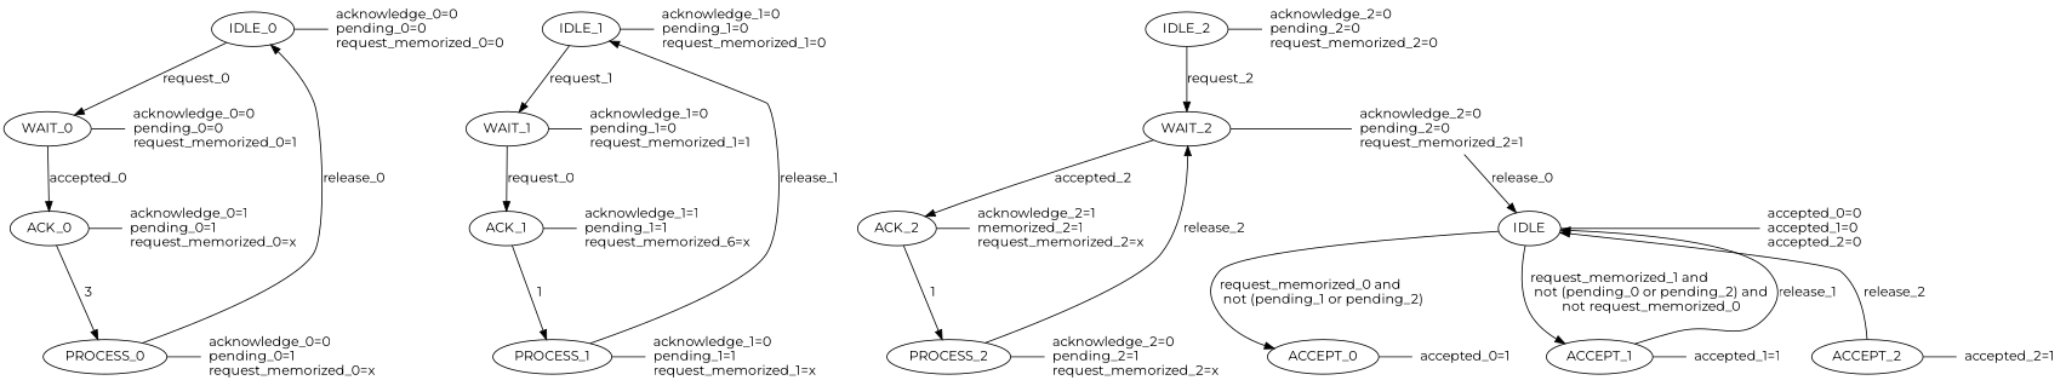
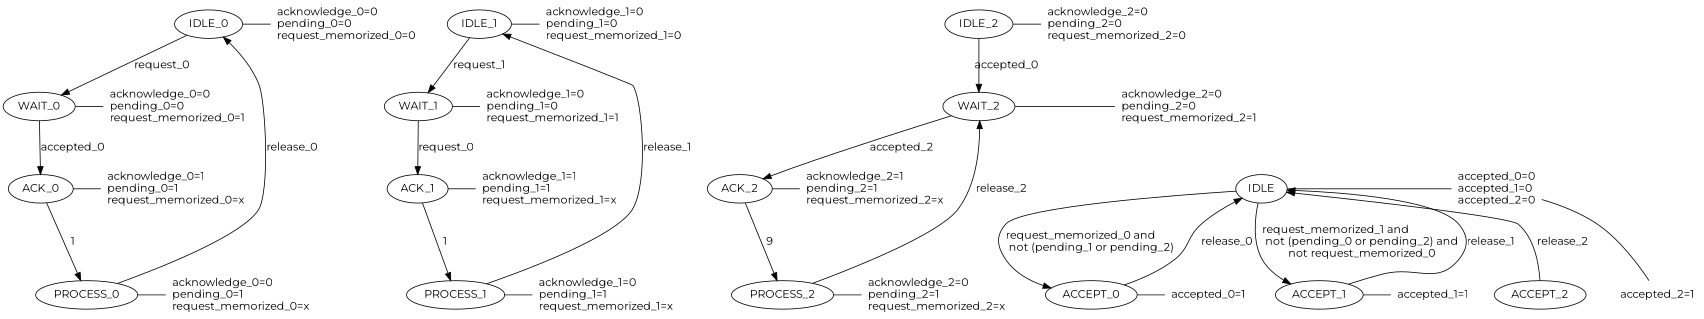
  digraph {
    fontname=Montserrat
    node [fontname=Montserrat shape=ellipse]
    edge [fontname=Montserrat]
    IDLE_0
    n2 [label="acknowledge_0=0\lpending_0=0\lrequest_memorized_0=0\l" shape=none]
    WAIT_0
    n4 [label="acknowledge_0=0\lpending_0=0\lrequest_memorized_0=1\l" shape=none]
    ACK_0
    n6 [label="acknowledge_0=1\lpending_0=1\lrequest_memorized_0=x\l" shape=none]
    PROCESS_0
    n8 [label="acknowledge_0=0\lpending_0=1\lrequest_memorized_0=x\l" shape=none]
    IDLE_1
    n10 [label="acknowledge_1=0\lpending_1=0\lrequest_memorized_1=0\l" shape=none]
    WAIT_1
    n12 [label="acknowledge_1=0\lpending_1=0\lrequest_memorized_1=1\l" shape=none]
    ACK_1
-   n14 [label="acknowledge_1=1\lpending_1=1\lrequest_memorized_6=x\l" shape=none]
+   n14 [label="acknowledge_1=1\lpending_1=1\lrequest_memorized_1=x\l" shape=none]
    PROCESS_1
    n16 [label="acknowledge_1=0\lpending_1=1\lrequest_memorized_1=x\l" shape=none]
    IDLE_2
    n18 [label="acknowledge_2=0\lpending_2=0\lrequest_memorized_2=0\l" shape=none]
    WAIT_2
    n20 [label="acknowledge_2=0\lpending_2=0\lrequest_memorized_2=1\l" shape=none]
    ACK_2
-   n22 [label="acknowledge_2=1\lmemorized_2=1\lrequest_memorized_2=x\l" shape=none]
+   n22 [label="acknowledge_2=1\lpending_2=1\lrequest_memorized_2=x\l" shape=none]
    PROCESS_2
    n24 [label="acknowledge_2=0\lpending_2=1\lrequest_memorized_2=x\l" shape=none]
    IDLE
    n26 [label="accepted_0=0\laccepted_1=0\laccepted_2=0" shape=none]
    ACCEPT_0
    n28 [label="accepted_0=1" shape=none]
    ACCEPT_1
    n30 [label="accepted_1=1" shape=none]
    ACCEPT_2
    n32 [label="accepted_2=1" shape=none]
    subgraph sub_1 {
      rank=same
      IDLE_0
      n2
    }
    subgraph sub_2 {
      rank=same
      WAIT_0
      n4
    }
    subgraph sub_3 {
      rank=same
      ACK_0
      n6
    }
    subgraph sub_4 {
      rank=same
      PROCESS_0
      n8
    }
    subgraph sub_5 {
      rank=same
      IDLE_1
      n10
    }
    subgraph sub_6 {
      rank=same
      WAIT_1
      n12
    }
    subgraph sub_7 {
      rank=same
      ACK_1
      n14
    }
    subgraph sub_8 {
      rank=same
      PROCESS_1
      n16
    }
    subgraph sub_9 {
      rank=same
      IDLE_2
      n18
    }
    subgraph sub_10 {
      rank=same
      WAIT_2
      n20
    }
    subgraph sub_11 {
      rank=same
      ACK_2
      n22
    }
    subgraph sub_12 {
      rank=same
      PROCESS_2
      n24
    }
    subgraph sub_13 {
      rank=same
      IDLE
      n26
    }
    subgraph sub_14 {
      rank=same
      ACCEPT_0
      n28
    }
    subgraph sub_15 {
      rank=same
      ACCEPT_1
      n30
    }
    subgraph sub_16 {
      rank=same
      ACCEPT_2
      n32
    }
    subgraph sub_17 {
      IDLE_0
      n2
      WAIT_0
      n4
      ACK_0
      n6
      PROCESS_0
      n8
    }
    subgraph sub_18 {
      IDLE_1
      n10
      WAIT_1
      n12
      ACK_1
      n14
      PROCESS_1
      n16
    }
    subgraph sub_19 {
      IDLE_2
      n18
      WAIT_2
      n20
      ACK_2
      n22
      PROCESS_2
      n24
    }
    subgraph sub_20 {
      IDLE
      n26
      ACCEPT_0
      n28
      ACCEPT_1
      n30
      ACCEPT_2
      n32
    }
    IDLE_0 -> n2 [arrowhead=none]
    IDLE_0 -> WAIT_0 [label=request_0]
    WAIT_0 -> n4 [arrowhead=none]
    WAIT_0 -> ACK_0 [label=accepted_0]
    ACK_0 -> n6 [arrowhead=none]
-   ACK_0 -> PROCESS_0 [label=3]
+   ACK_0 -> PROCESS_0 [label=1]
    PROCESS_0 -> IDLE_0 [label=release_0]
    PROCESS_0 -> n8 [arrowhead=none]
    IDLE_1 -> n10 [arrowhead=none]
    IDLE_1 -> WAIT_1 [label=request_1]
    WAIT_1 -> n12 [arrowhead=none]
    WAIT_1 -> ACK_1 [label=request_0]
    ACK_1 -> n14 [arrowhead=none]
    ACK_1 -> PROCESS_1 [label=1]
    PROCESS_1 -> IDLE_1 [label=release_1]
    PROCESS_1 -> n16 [arrowhead=none]
    IDLE_2 -> n18 [arrowhead=none]
-   IDLE_2 -> WAIT_2 [label=request_2]
+   IDLE_2 -> WAIT_2 [label=accepted_0]
    WAIT_2 -> n20 [arrowhead=none]
    WAIT_2 -> ACK_2 [label=accepted_2]
    ACK_2 -> n22 [arrowhead=none]
-   ACK_2 -> PROCESS_2 [label=1]
+   ACK_2 -> PROCESS_2 [label=9]
    PROCESS_2 -> WAIT_2 [label=release_2]
    PROCESS_2 -> n24 [arrowhead=none]
    IDLE -> n26 [arrowhead=none]
    IDLE -> ACCEPT_0 [label="request_memorized_0 and\l not (pending_1 or pending_2)"]
    IDLE -> ACCEPT_1 [label="request_memorized_1 and\l not (pending_0 or pending_2) and\l not request_memorized_0"]
-   n20 -> IDLE [label=release_0]
+   ACCEPT_0 -> IDLE [label=release_0]
    ACCEPT_0 -> n28 [arrowhead=none]
    ACCEPT_1 -> IDLE [label=release_1]
    ACCEPT_1 -> n30 [arrowhead=none]
    ACCEPT_2 -> IDLE [label=release_2]
-   ACCEPT_2 -> n32 [arrowhead=none]
+   n26 -> n32 [arrowhead=none]
  }
